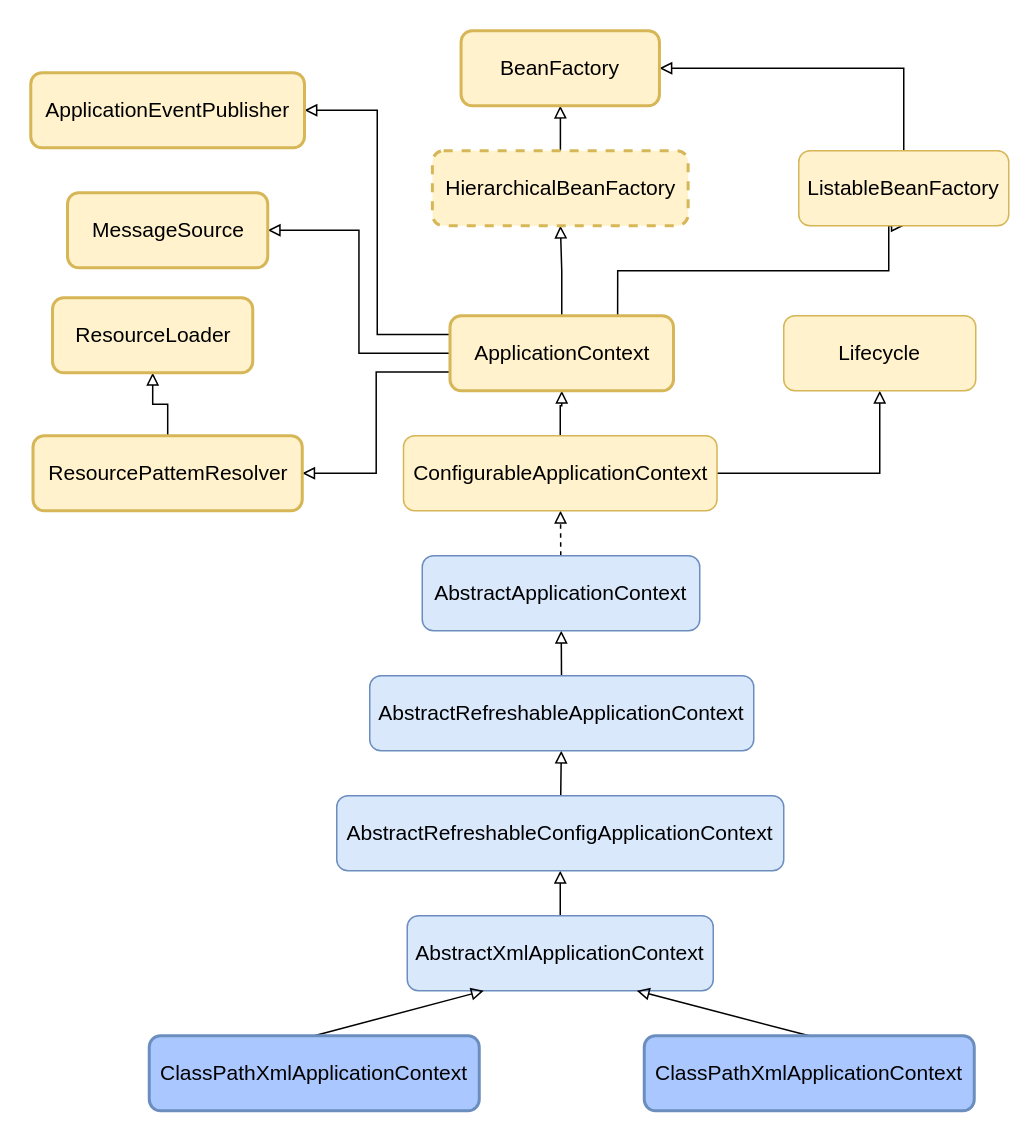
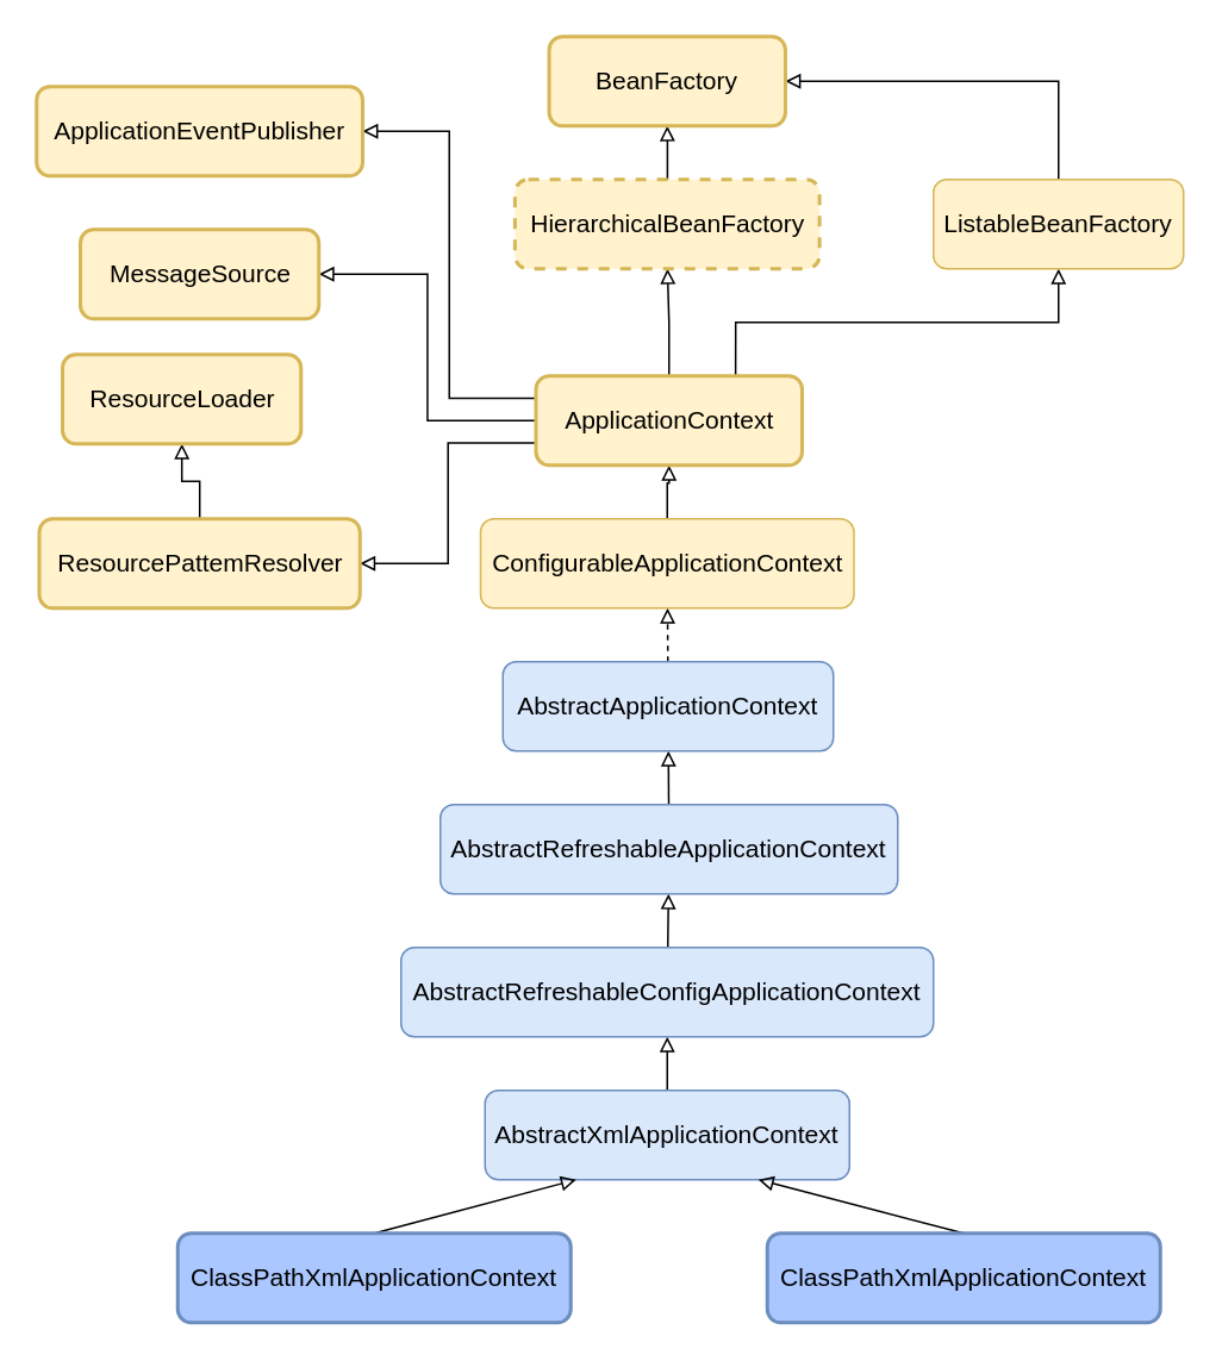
  <mxCell id="0" />
  <mxCell id="1" parent="0" />
  <mxCell id="2" value="" style="edgeStyle=none;rounded=0;orthogonalLoop=1;jettySize=auto;html=1;fontSize=14;endArrow=block;endFill=0;" edge="1" parent="1" source="3" target="9"><mxGeometry relative="1" as="geometry" /></mxCell>
  <mxCell id="3" value="AbstractXmlApplicationContext" style="rounded=1;whiteSpace=wrap;html=1;fontSize=14;fontStyle=0;fillColor=#dae8fc;strokeColor=#6c8ebf;" vertex="1" parent="1"><mxGeometry x="271" y="610" width="204" height="50" as="geometry" /></mxCell>
  <mxCell id="4" style="edgeStyle=none;rounded=0;orthogonalLoop=1;jettySize=auto;html=1;exitX=0.5;exitY=0;exitDx=0;exitDy=0;entryX=0.75;entryY=1;entryDx=0;entryDy=0;fontSize=14;endArrow=block;endFill=0;" edge="1" parent="1" source="5" target="3"><mxGeometry relative="1" as="geometry" /></mxCell>
  <mxCell id="5" value="ClassPathXmlApplicationContext" style="rounded=1;whiteSpace=wrap;html=1;fontSize=14;fontStyle=0;fillColor=#ABC7FF;strokeColor=#6c8ebf;strokeWidth=2;" vertex="1" parent="1"><mxGeometry x="429" y="690" width="220" height="50" as="geometry" /></mxCell>
  <mxCell id="6" style="rounded=0;orthogonalLoop=1;jettySize=auto;html=1;exitX=0.5;exitY=0;exitDx=0;exitDy=0;entryX=0.25;entryY=1;entryDx=0;entryDy=0;fontSize=14;endArrow=block;endFill=0;" edge="1" parent="1" source="7" target="3"><mxGeometry relative="1" as="geometry" /></mxCell>
  <mxCell id="7" value="ClassPathXmlApplicationContext" style="rounded=1;whiteSpace=wrap;html=1;fontSize=14;fontStyle=0;fillColor=#ABC7FF;strokeColor=#6c8ebf;strokeWidth=2;" vertex="1" parent="1"><mxGeometry x="99" y="690" width="220" height="50" as="geometry" /></mxCell>
  <mxCell id="8" value="" style="edgeStyle=none;rounded=0;orthogonalLoop=1;jettySize=auto;html=1;fontSize=14;endArrow=block;endFill=0;" edge="1" parent="1" source="9" target="11"><mxGeometry relative="1" as="geometry" /></mxCell>
  <mxCell id="9" value="AbstractRefreshableConfigApplicationContext" style="rounded=1;whiteSpace=wrap;html=1;fontSize=14;fontStyle=0;fillColor=#dae8fc;strokeColor=#6c8ebf;" vertex="1" parent="1"><mxGeometry x="224" y="530" width="298" height="50" as="geometry" /></mxCell>
  <mxCell id="10" value="" style="edgeStyle=none;rounded=0;orthogonalLoop=1;jettySize=auto;html=1;fontSize=14;endArrow=block;endFill=0;" edge="1" parent="1" source="11" target="13"><mxGeometry relative="1" as="geometry" /></mxCell>
  <mxCell id="11" value="AbstractRefreshableApplicationContext" style="rounded=1;whiteSpace=wrap;html=1;fontSize=14;fontStyle=0;fillColor=#dae8fc;strokeColor=#6c8ebf;" vertex="1" parent="1"><mxGeometry x="246" y="450" width="256" height="50" as="geometry" /></mxCell>
  <mxCell id="12" value="" style="edgeStyle=none;rounded=0;orthogonalLoop=1;jettySize=auto;html=1;fontSize=14;endArrow=block;endFill=0;dashed=1;" edge="1" parent="1" source="13" target="16"><mxGeometry relative="1" as="geometry" /></mxCell>
  <mxCell id="13" value="AbstractApplicationContext" style="rounded=1;whiteSpace=wrap;html=1;fontSize=14;fontStyle=0;fillColor=#dae8fc;strokeColor=#6c8ebf;" vertex="1" parent="1"><mxGeometry x="281" y="370" width="185" height="50" as="geometry" /></mxCell>
- <mxCell id="14" value="" style="edgeStyle=orthogonalEdgeStyle;rounded=0;orthogonalLoop=1;jettySize=auto;html=1;fontSize=14;endArrow=block;endFill=0;entryX=0.5;entryY=1;entryDx=0;entryDy=0;exitX=1;exitY=0.5;exitDx=0;exitDy=0;" edge="1" parent="1" source="16" target="17"><mxGeometry relative="1" as="geometry" /></mxCell>
  <mxCell id="15" value="" style="edgeStyle=orthogonalEdgeStyle;rounded=0;orthogonalLoop=1;jettySize=auto;html=1;fontSize=14;endArrow=block;endFill=0;" edge="1" parent="1" source="16" target="23"><mxGeometry relative="1" as="geometry" /></mxCell>
  <mxCell id="16" value="ConfigurableApplicationContext" style="rounded=1;whiteSpace=wrap;html=1;fontSize=14;fontStyle=0;fillColor=#fff2cc;strokeColor=#d6b656;" vertex="1" parent="1"><mxGeometry x="268.5" y="290" width="209" height="50" as="geometry" /></mxCell>
- <mxCell id="17" value="Lifecycle" style="rounded=1;whiteSpace=wrap;html=1;fontSize=14;fontStyle=0;fillColor=#fff2cc;strokeColor=#d6b656;" vertex="1" parent="1"><mxGeometry x="522" y="210" width="128" height="50" as="geometry" /></mxCell>
  <mxCell id="18" value="" style="edgeStyle=orthogonalEdgeStyle;rounded=0;orthogonalLoop=1;jettySize=auto;html=1;fontSize=14;endArrow=block;endFill=0;" edge="1" parent="1" source="23" target="25"><mxGeometry relative="1" as="geometry" /></mxCell>
  <mxCell id="19" style="edgeStyle=orthogonalEdgeStyle;rounded=0;orthogonalLoop=1;jettySize=auto;html=1;exitX=0.75;exitY=0;exitDx=0;exitDy=0;entryX=0.5;entryY=1;entryDx=0;entryDy=0;fontSize=14;endArrow=block;endFill=0;" edge="1" parent="1" source="23" target="27"><mxGeometry relative="1" as="geometry"><Array as="points"><mxPoint x="411" y="180" /><mxPoint x="592" y="180" /></Array></mxGeometry></mxCell>
  <mxCell id="20" style="edgeStyle=orthogonalEdgeStyle;rounded=0;orthogonalLoop=1;jettySize=auto;html=1;exitX=0;exitY=0.75;exitDx=0;exitDy=0;fontSize=14;endArrow=block;endFill=0;entryX=1;entryY=0.5;entryDx=0;entryDy=0;" edge="1" parent="1" source="23" target="30"><mxGeometry relative="1" as="geometry" /></mxCell>
  <mxCell id="21" style="edgeStyle=orthogonalEdgeStyle;rounded=0;orthogonalLoop=1;jettySize=auto;html=1;exitX=0;exitY=0.5;exitDx=0;exitDy=0;entryX=1;entryY=0.5;entryDx=0;entryDy=0;fontSize=14;endArrow=block;endFill=0;" edge="1" parent="1" source="23" target="32"><mxGeometry relative="1" as="geometry" /></mxCell>
  <mxCell id="22" style="edgeStyle=orthogonalEdgeStyle;rounded=0;orthogonalLoop=1;jettySize=auto;html=1;exitX=0;exitY=0.25;exitDx=0;exitDy=0;entryX=1;entryY=0.5;entryDx=0;entryDy=0;fontSize=14;endArrow=block;endFill=0;" edge="1" parent="1" source="23" target="33"><mxGeometry relative="1" as="geometry" /></mxCell>
  <mxCell id="23" value="ApplicationContext" style="rounded=1;whiteSpace=wrap;html=1;fontSize=14;fontStyle=0;fillColor=#fff2cc;strokeColor=#d6b656;strokeWidth=2;" vertex="1" parent="1"><mxGeometry x="299.5" y="210" width="149" height="50" as="geometry" /></mxCell>
  <mxCell id="24" value="" style="edgeStyle=orthogonalEdgeStyle;rounded=0;orthogonalLoop=1;jettySize=auto;html=1;fontSize=14;endArrow=block;endFill=0;" edge="1" parent="1" source="25" target="28"><mxGeometry relative="1" as="geometry" /></mxCell>
  <mxCell id="25" value="HierarchicalBeanFactory" style="rounded=1;whiteSpace=wrap;html=1;fontSize=14;fontStyle=0;fillColor=#fff2cc;strokeColor=#d6b656;strokeWidth=2;dashed=1;" vertex="1" parent="1"><mxGeometry x="287.75" y="100" width="170.5" height="50" as="geometry" /></mxCell>
  <mxCell id="26" style="edgeStyle=orthogonalEdgeStyle;rounded=0;orthogonalLoop=1;jettySize=auto;html=1;exitX=0.5;exitY=0;exitDx=0;exitDy=0;entryX=1;entryY=0.5;entryDx=0;entryDy=0;fontSize=14;endArrow=block;endFill=0;" edge="1" parent="1" source="27" target="28"><mxGeometry relative="1" as="geometry" /></mxCell>
- <mxCell id="27" value="ListableBeanFactory" style="rounded=1;whiteSpace=wrap;html=1;fontSize=14;fontStyle=0;fillColor=#fff2cc;strokeColor=#d6b656;" vertex="1" parent="1"><mxGeometry x="532" y="100" width="140" height="50" as="geometry" /></mxCell>
+ <mxCell id="27" value="ListableBeanFactory" style="rounded=1;whiteSpace=wrap;html=1;fontSize=14;fontStyle=0;fillColor=#fff2cc;strokeColor=#d6b656;" vertex="1" parent="1"><mxGeometry x="522" y="100" width="140" height="50" as="geometry" /></mxCell>
  <mxCell id="28" value="BeanFactory" style="rounded=1;whiteSpace=wrap;html=1;fontSize=14;fontStyle=0;fillColor=#fff2cc;strokeColor=#d6b656;strokeWidth=2;" vertex="1" parent="1"><mxGeometry x="306.88" y="20" width="132.25" height="50" as="geometry" /></mxCell>
  <mxCell id="29" value="" style="edgeStyle=orthogonalEdgeStyle;rounded=0;orthogonalLoop=1;jettySize=auto;html=1;fontSize=14;endArrow=block;endFill=0;" edge="1" parent="1" source="30" target="31"><mxGeometry relative="1" as="geometry" /></mxCell>
  <mxCell id="30" value="ResourcePattemResolver" style="rounded=1;whiteSpace=wrap;html=1;fontSize=14;fontStyle=0;fillColor=#fff2cc;strokeColor=#d6b656;strokeWidth=2;" vertex="1" parent="1"><mxGeometry x="21.5" y="290" width="179.5" height="50" as="geometry" /></mxCell>
  <mxCell id="31" value="ResourceLoader" style="rounded=1;whiteSpace=wrap;html=1;fontSize=14;fontStyle=0;fillColor=#fff2cc;strokeColor=#d6b656;strokeWidth=2;" vertex="1" parent="1"><mxGeometry x="34.5" y="198" width="133.5" height="50" as="geometry" /></mxCell>
  <mxCell id="32" value="MessageSource" style="rounded=1;whiteSpace=wrap;html=1;fontSize=14;fontStyle=0;fillColor=#fff2cc;strokeColor=#d6b656;strokeWidth=2;" vertex="1" parent="1"><mxGeometry x="44.5" y="128" width="133.5" height="50" as="geometry" /></mxCell>
  <mxCell id="33" value="ApplicationEventPublisher" style="rounded=1;whiteSpace=wrap;html=1;fontSize=14;fontStyle=0;fillColor=#fff2cc;strokeColor=#d6b656;strokeWidth=2;" vertex="1" parent="1"><mxGeometry x="20" y="48" width="182.5" height="50" as="geometry" /></mxCell>
